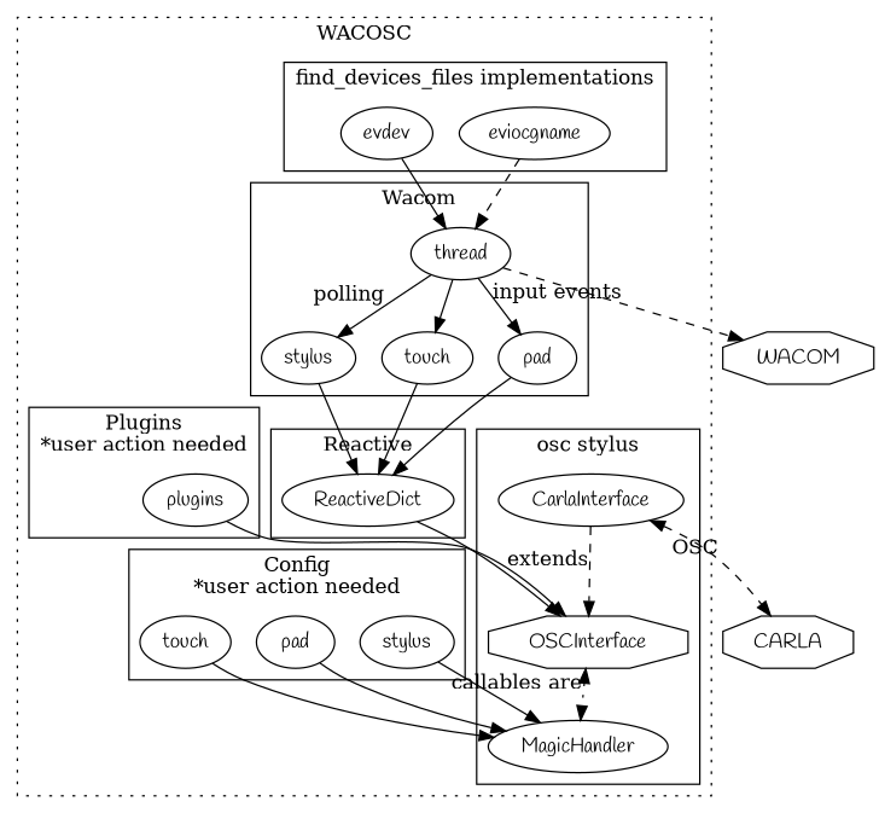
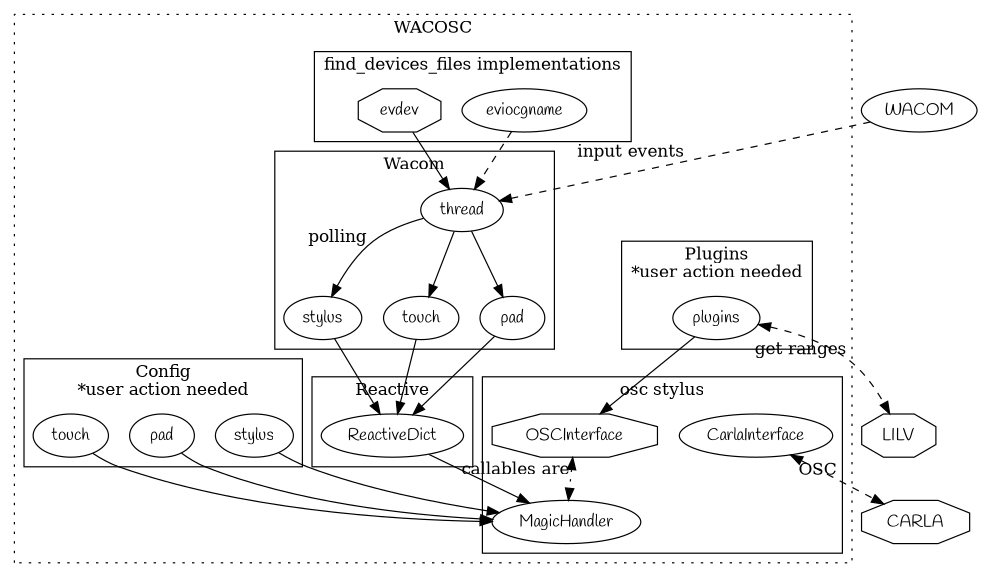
  digraph {
    compound=true
    node [fontname=Handlee]
    eviocgname
-   evdev
+   evdev [shape=octagon]
    OSCInterface [shape=octagon]
    CarlaInterface
    MagicHandler
    stylus
    touch
    pad
    thread
    ReactiveDict
    plugins
    n12 [label=stylus]
    n13 [label=pad]
    n14 [label=touch]
    CARLA [shape=octagon]
-   WACOM [shape=octagon]
+   LILV [shape=octagon]
+   WACOM [shape=ellipse]
    subgraph cluster_1 {
      label=WACOSC
      style=dotted
      subgraph cluster_2 {
        label="find_devices_files implementations"
        style=solid
        eviocgname
        evdev
      }
      subgraph cluster_3 {
        label="osc stylus"
        style=solid
        OSCInterface
        CarlaInterface
        MagicHandler
      }
      subgraph cluster_4 {
        label=Wacom
        style=solid
        stylus
        touch
        pad
        thread
      }
      subgraph cluster_5 {
        label=Reactive
        style=solid
        ReactiveDict
      }
      subgraph cluster_6 {
        label="Plugins\n*user action needed"
        style=solid
        plugins
      }
      subgraph cluster_7 {
        label="Config\n*user action needed"
        style=solid
        n12
        n13
        n14
      }
    }
    eviocgname -> thread [style=dashed]
    evdev -> thread
    OSCInterface -> MagicHandler [dir=both style=dotted xlabel="callables are"]
-   CarlaInterface -> OSCInterface [style=dashed xlabel=extends]
    CarlaInterface -> CARLA [dir=both style=dashed xlabel=OSC]
    stylus -> ReactiveDict
    touch -> ReactiveDict
    pad -> ReactiveDict
    thread -> stylus [xlabel=polling]
    thread -> touch
    thread -> pad
-   ReactiveDict -> OSCInterface
+   ReactiveDict -> MagicHandler
    plugins -> OSCInterface
+   plugins -> LILV [dir=both style=dashed xlabel="get ranges"]
    n12 -> MagicHandler
    n13 -> MagicHandler
    n14 -> MagicHandler
-   thread -> WACOM [style=dashed xlabel="input events"]
+   WACOM -> thread [style=dashed xlabel="input events"]
  }
